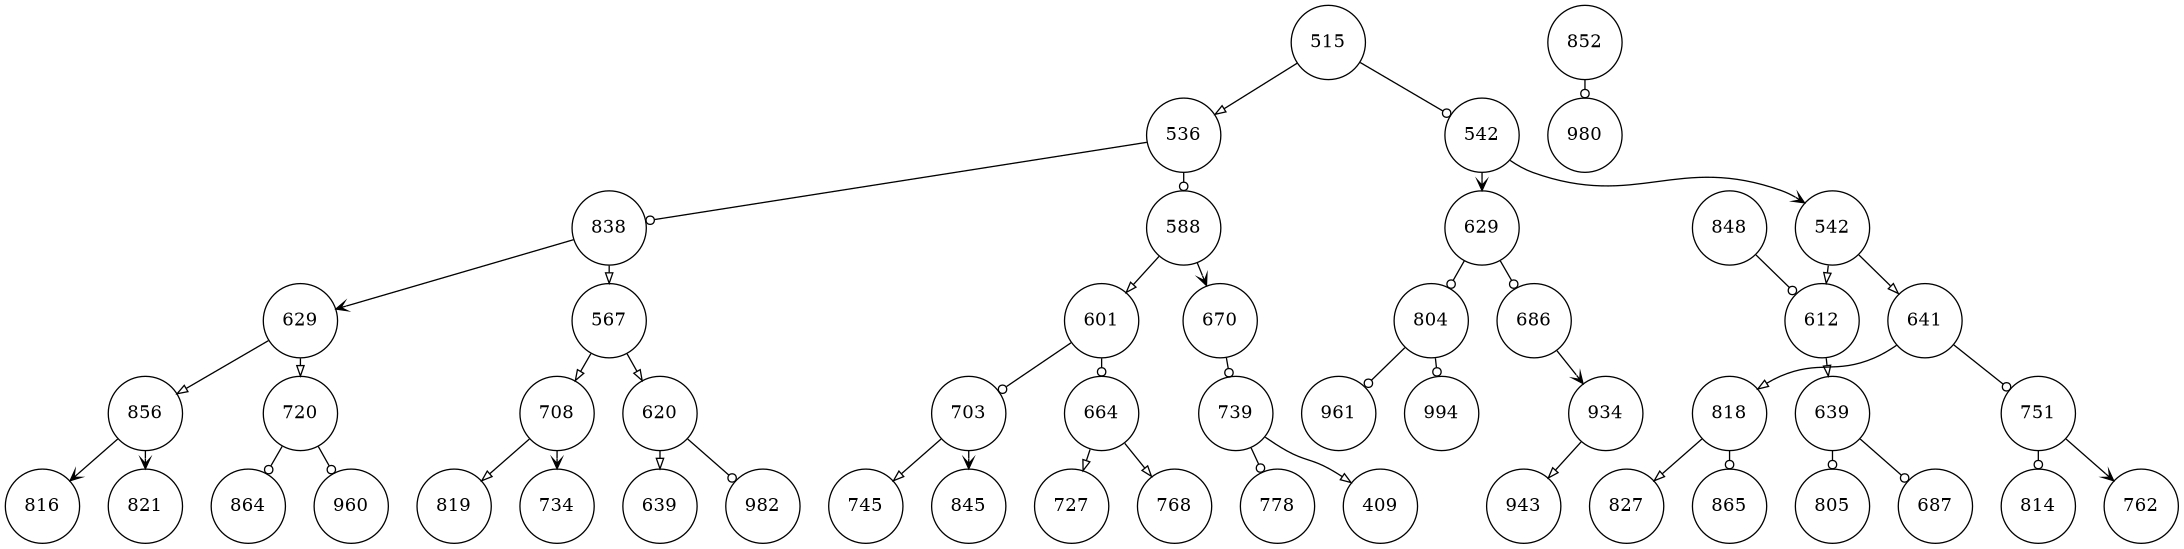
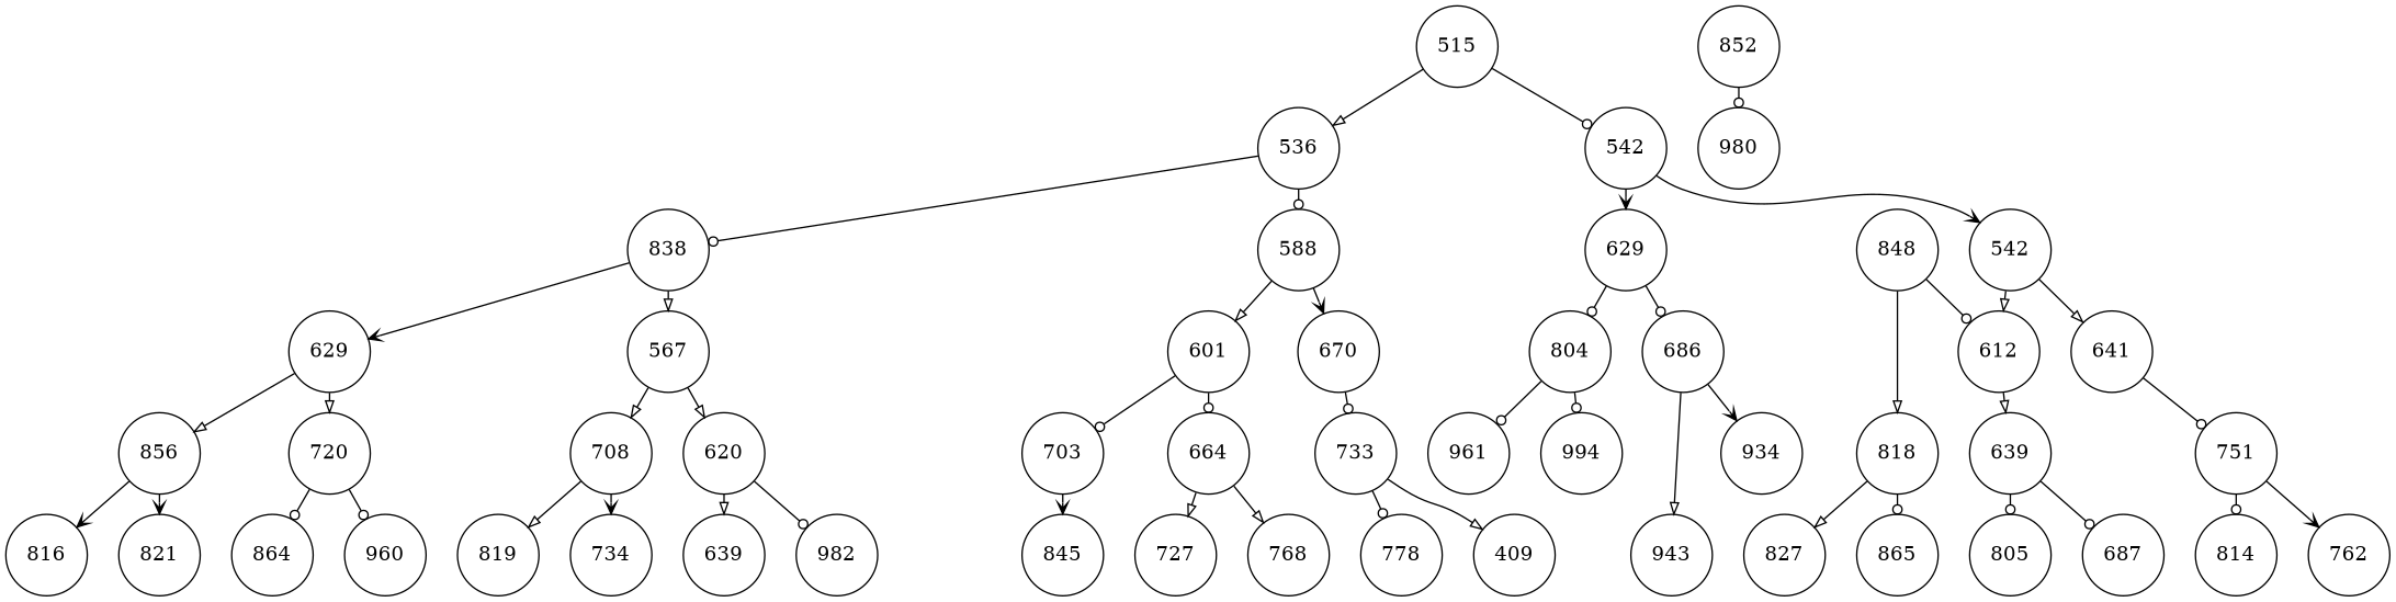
  digraph {
    nodesep=0.3
    ranksep=0.2
    node [shape=circle]
    edge [arrowhead=odot arrowsize=0.8]
    n1 [label=515]
    n2 [label=536]
    n3 [label=542]
    n4 [label=588]
    n5 [label=838]
    n6 [label=542]
    n7 [label=629]
    n8 [label=670]
    n9 [label=601]
    n10 [label=567]
    n11 [label=629]
    n12 [label=641]
    n13 [label=612]
    n14 [label=686]
    n15 [label=804]
-   n16 [label=739]
+   n16 [label=733]
    n17 [label=703]
    n18 [label=664]
    n19 [label=708]
    n20 [label=620]
    n21 [label=856]
    n22 [label=720]
    n23 [label=751]
    n24 [label=818]
    n25 [label=639]
    n26 [label=934]
    n27 [label=943]
    n28 [label=961]
    n29 [label=994]
    n30 [label=409]
    n31 [label=778]
    n32 [label=852]
    n33 [label=980]
    n34 [label=845]
-   n35 [label=745]
    n36 [label=768]
    n37 [label=727]
    n38 [label=734]
    n39 [label=819]
    n40 [label=982]
    n41 [label=639]
    n42 [label=821]
    n43 [label=816]
    n44 [label=960]
    n45 [label=864]
    n46 [label=814]
    n47 [label=762]
    n48 [label=827]
    n49 [label=865]
    n50 [label=805]
    n51 [label=687]
    n52 [label=848]
    n1 -> n2 [arrowhead=onormal side=left]
    n1 -> n3
    n2 -> n4 [side=left]
    n2 -> n5
    n3 -> n6 [arrowhead=vee side=left]
    n3 -> n7 [arrowhead=vee]
    n4 -> n8 [arrowhead=vee side=left]
    n4 -> n9 [arrowhead=onormal]
    n5 -> n10 [arrowhead=onormal side=left]
    n5 -> n11 [arrowhead=vee]
    n6 -> n12 [arrowhead=onormal side=left]
    n6 -> n13 [arrowhead=onormal]
    n7 -> n14 [side=left]
    n7 -> n15
    n8 -> n16 [side=left]
    n9 -> n17 [side=left]
    n9 -> n18
    n10 -> n19 [arrowhead=onormal side=left]
    n10 -> n20 [arrowhead=onormal]
    n11 -> n21 [arrowhead=onormal side=left]
    n11 -> n22 [arrowhead=onormal]
    n12 -> n23 [side=left]
-   n12 -> n24 [arrowhead=onormal]
+   n52 -> n24 [arrowhead=onormal]
    n13 -> n25 [arrowhead=onormal side=left]
    n14 -> n26 [arrowhead=vee side=left]
-   n26 -> n27 [arrowhead=onormal]
+   n14 -> n27 [arrowhead=onormal]
    n15 -> n28 [side=left]
    n15 -> n29
    n16 -> n30 [arrowhead=onormal side=left]
    n16 -> n31
    n17 -> n34 [arrowhead=vee side=left]
-   n17 -> n35 [arrowhead=onormal]
    n18 -> n36 [arrowhead=onormal side=left]
    n18 -> n37 [arrowhead=onormal]
    n19 -> n38 [arrowhead=vee side=left]
    n19 -> n39 [arrowhead=onormal]
    n20 -> n40 [side=left]
    n20 -> n41 [arrowhead=onormal]
    n21 -> n42 [arrowhead=vee side=left]
    n21 -> n43 [arrowhead=vee]
    n22 -> n44 [side=left]
    n22 -> n45
    n23 -> n46 [side=left]
    n23 -> n47 [arrowhead=vee]
    n24 -> n48 [arrowhead=onormal side=left]
    n24 -> n49
    n25 -> n50 [side=left]
    n25 -> n51
    n32 -> n33
    n52 -> n13
  }
